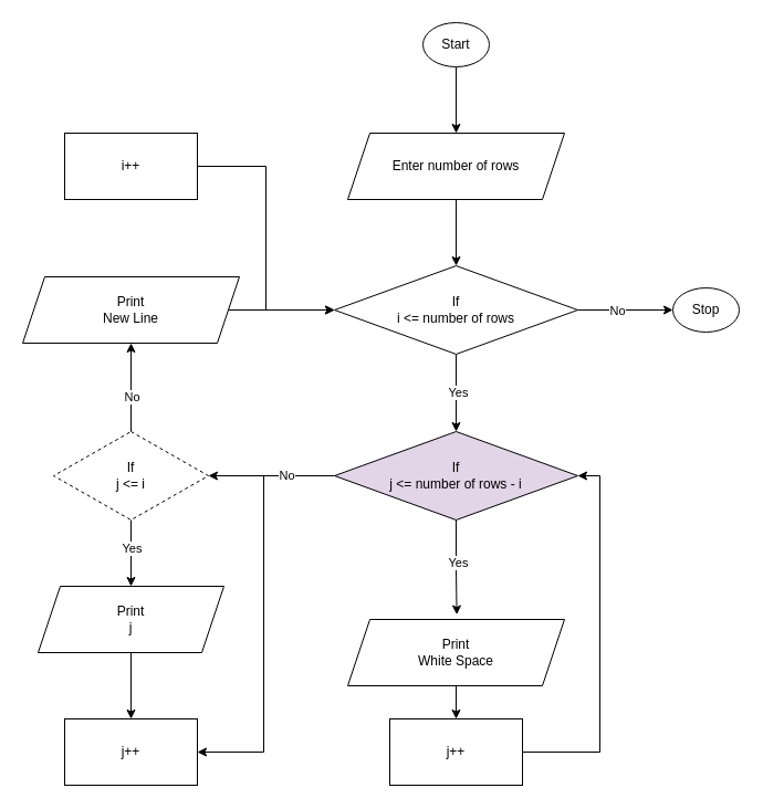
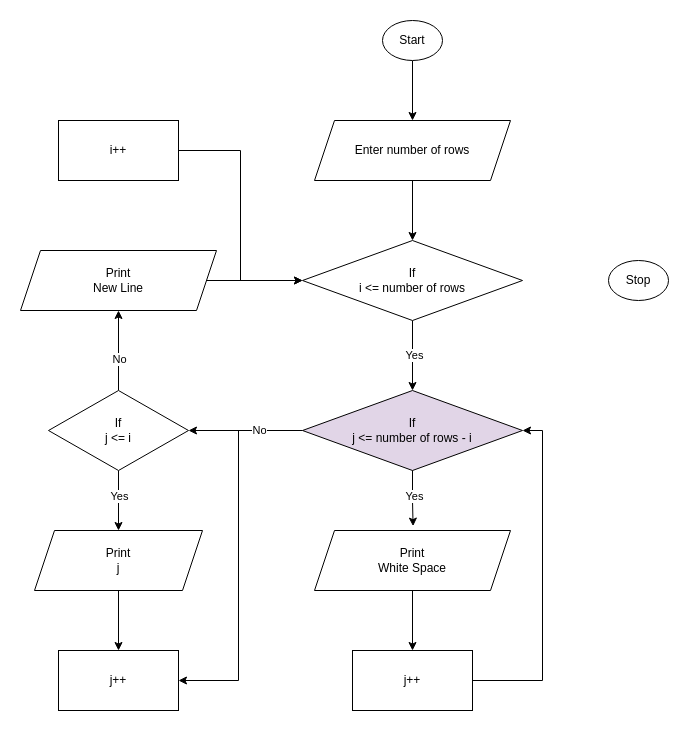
  <mxCell id="0" />
  <mxCell id="1" parent="0" />
  <mxCell id="2" style="edgeStyle=orthogonalEdgeStyle;rounded=0;orthogonalLoop=1;jettySize=auto;html=1;entryX=0.5;entryY=0;entryDx=0;entryDy=0;" edge="1" parent="1" source="3" target="5"><mxGeometry relative="1" as="geometry" /></mxCell>
  <mxCell id="3" value="Start" style="ellipse;whiteSpace=wrap;html=1;" vertex="1" parent="1"><mxGeometry x="382" y="20" width="60" height="40" as="geometry" /></mxCell>
  <mxCell id="4" style="edgeStyle=orthogonalEdgeStyle;rounded=0;orthogonalLoop=1;jettySize=auto;html=1;entryX=0.5;entryY=0;entryDx=0;entryDy=0;" edge="1" parent="1" source="5" target="10"><mxGeometry relative="1" as="geometry" /></mxCell>
  <mxCell id="5" value="Enter number of rows" style="shape=parallelogram;perimeter=parallelogramPerimeter;whiteSpace=wrap;html=1;fixedSize=1;" vertex="1" parent="1"><mxGeometry x="314" y="120" width="196" height="60" as="geometry" /></mxCell>
  <mxCell id="6" style="edgeStyle=orthogonalEdgeStyle;rounded=0;orthogonalLoop=1;jettySize=auto;html=1;entryX=0.5;entryY=0;entryDx=0;entryDy=0;" edge="1" parent="1" source="10" target="13"><mxGeometry relative="1" as="geometry" /></mxCell>
  <mxCell id="7" value="Yes" style="edgeLabel;html=1;align=center;verticalAlign=middle;resizable=0;points=[];" vertex="1" connectable="0" parent="6"><mxGeometry x="-0.032" y="1" relative="1" as="geometry"><mxPoint as="offset" /></mxGeometry></mxCell>
- <mxCell id="8" style="edgeStyle=orthogonalEdgeStyle;rounded=0;orthogonalLoop=1;jettySize=auto;html=1;entryX=0;entryY=0.5;entryDx=0;entryDy=0;" edge="1" parent="1" source="10" target="33"><mxGeometry relative="1" as="geometry" /></mxCell>
- <mxCell id="9" value="No" style="edgeLabel;html=1;align=center;verticalAlign=middle;resizable=0;points=[];" vertex="1" connectable="0" parent="8"><mxGeometry x="-0.188" relative="1" as="geometry"><mxPoint as="offset" /></mxGeometry></mxCell>
  <mxCell id="10" value="If&lt;br&gt;i &amp;lt;= number of rows" style="rhombus;whiteSpace=wrap;html=1;" vertex="1" parent="1"><mxGeometry x="302" y="240" width="220" height="80" as="geometry" /></mxCell>
  <mxCell id="11" style="edgeStyle=orthogonalEdgeStyle;rounded=0;orthogonalLoop=1;jettySize=auto;html=1;entryX=1;entryY=0.5;entryDx=0;entryDy=0;" edge="1" parent="1" source="13" target="24"><mxGeometry relative="1" as="geometry" /></mxCell>
  <mxCell id="12" value="No" style="edgeLabel;html=1;align=center;verticalAlign=middle;resizable=0;points=[];" vertex="1" connectable="0" parent="11"><mxGeometry x="-0.231" y="-1" relative="1" as="geometry"><mxPoint as="offset" /></mxGeometry></mxCell>
  <mxCell id="13" value="If&lt;br&gt;j &amp;lt;= number of rows - i" style="rhombus;whiteSpace=wrap;html=1;fillColor=#e1d5e7;" vertex="1" parent="1"><mxGeometry x="302" y="390" width="220" height="80" as="geometry" /></mxCell>
  <mxCell id="14" style="edgeStyle=orthogonalEdgeStyle;rounded=0;orthogonalLoop=1;jettySize=auto;html=1;entryX=0.5;entryY=0;entryDx=0;entryDy=0;" edge="1" parent="1" source="15" target="19"><mxGeometry relative="1" as="geometry" /></mxCell>
- <mxCell id="15" value="Print&lt;br&gt;White Space" style="shape=parallelogram;perimeter=parallelogramPerimeter;whiteSpace=wrap;html=1;fixedSize=1;" vertex="1" parent="1"><mxGeometry x="314" y="560" width="196" height="60" as="geometry" /></mxCell>
+ <mxCell id="15" value="Print&lt;br&gt;White Space" style="shape=parallelogram;perimeter=parallelogramPerimeter;whiteSpace=wrap;html=1;fixedSize=1;" vertex="1" parent="1"><mxGeometry x="314" y="530" width="196" height="60" as="geometry" /></mxCell>
  <mxCell id="16" style="edgeStyle=orthogonalEdgeStyle;rounded=0;orthogonalLoop=1;jettySize=auto;html=1;entryX=0.503;entryY=-0.073;entryDx=0;entryDy=0;entryPerimeter=0;" edge="1" parent="1" source="13" target="15"><mxGeometry relative="1" as="geometry" /></mxCell>
  <mxCell id="17" value="Yes" style="edgeLabel;html=1;align=center;verticalAlign=middle;resizable=0;points=[];" vertex="1" connectable="0" parent="16"><mxGeometry x="-0.126" y="1" relative="1" as="geometry"><mxPoint as="offset" /></mxGeometry></mxCell>
  <mxCell id="18" style="edgeStyle=orthogonalEdgeStyle;rounded=0;orthogonalLoop=1;jettySize=auto;html=1;entryX=1;entryY=0.5;entryDx=0;entryDy=0;" edge="1" parent="1" source="19" target="13"><mxGeometry relative="1" as="geometry"><Array as="points"><mxPoint x="542" y="680" /><mxPoint x="542" y="430" /></Array></mxGeometry></mxCell>
  <mxCell id="19" value="j++" style="rounded=0;whiteSpace=wrap;html=1;" vertex="1" parent="1"><mxGeometry x="352" y="650" width="120" height="60" as="geometry" /></mxCell>
  <mxCell id="20" style="edgeStyle=orthogonalEdgeStyle;rounded=0;orthogonalLoop=1;jettySize=auto;html=1;entryX=0.5;entryY=1;entryDx=0;entryDy=0;" edge="1" parent="1" source="24" target="30"><mxGeometry relative="1" as="geometry" /></mxCell>
  <mxCell id="21" value="No" style="edgeLabel;html=1;align=center;verticalAlign=middle;resizable=0;points=[];" vertex="1" connectable="0" parent="20"><mxGeometry x="-0.204" relative="1" as="geometry"><mxPoint as="offset" /></mxGeometry></mxCell>
  <mxCell id="22" style="edgeStyle=orthogonalEdgeStyle;rounded=0;orthogonalLoop=1;jettySize=auto;html=1;entryX=0.5;entryY=0;entryDx=0;entryDy=0;" edge="1" parent="1" source="24" target="28"><mxGeometry relative="1" as="geometry" /></mxCell>
  <mxCell id="23" value="Yes" style="edgeLabel;html=1;align=center;verticalAlign=middle;resizable=0;points=[];" vertex="1" connectable="0" parent="22"><mxGeometry x="-0.173" relative="1" as="geometry"><mxPoint as="offset" /></mxGeometry></mxCell>
- <mxCell id="24" value="If&lt;br&gt;j &amp;lt;= i" style="rhombus;whiteSpace=wrap;html=1;dashed=1;" vertex="1" parent="1"><mxGeometry x="48" y="390" width="140" height="80" as="geometry" /></mxCell>
+ <mxCell id="24" value="If&lt;br&gt;j &amp;lt;= i" style="rhombus;whiteSpace=wrap;html=1;" vertex="1" parent="1"><mxGeometry x="48" y="390" width="140" height="80" as="geometry" /></mxCell>
  <mxCell id="25" value="" style="endArrow=classic;html=1;rounded=0;entryX=1;entryY=0.5;entryDx=0;entryDy=0;" edge="1" parent="1" target="26"><mxGeometry width="50" height="50" relative="1" as="geometry"><mxPoint x="238" y="430" as="sourcePoint" /><mxPoint x="292" y="730" as="targetPoint" /><Array as="points"><mxPoint x="238" y="680" /></Array></mxGeometry></mxCell>
  <mxCell id="26" value="j++" style="rounded=0;whiteSpace=wrap;html=1;" vertex="1" parent="1"><mxGeometry x="58" y="650" width="120" height="60" as="geometry" /></mxCell>
  <mxCell id="27" style="edgeStyle=orthogonalEdgeStyle;rounded=0;orthogonalLoop=1;jettySize=auto;html=1;entryX=0.5;entryY=0;entryDx=0;entryDy=0;" edge="1" parent="1" source="28" target="26"><mxGeometry relative="1" as="geometry" /></mxCell>
  <mxCell id="28" value="Print&lt;br&gt;j" style="shape=parallelogram;perimeter=parallelogramPerimeter;whiteSpace=wrap;html=1;fixedSize=1;" vertex="1" parent="1"><mxGeometry x="34" y="530" width="168" height="60" as="geometry" /></mxCell>
  <mxCell id="29" style="edgeStyle=orthogonalEdgeStyle;rounded=0;orthogonalLoop=1;jettySize=auto;html=1;" edge="1" parent="1" source="30" target="10"><mxGeometry relative="1" as="geometry" /></mxCell>
  <mxCell id="30" value="Print&lt;br&gt;New Line" style="shape=parallelogram;perimeter=parallelogramPerimeter;whiteSpace=wrap;html=1;fixedSize=1;" vertex="1" parent="1"><mxGeometry x="20" y="250" width="196" height="60" as="geometry" /></mxCell>
  <mxCell id="31" style="edgeStyle=orthogonalEdgeStyle;rounded=0;orthogonalLoop=1;jettySize=auto;html=1;entryX=0;entryY=0.5;entryDx=0;entryDy=0;" edge="1" parent="1" source="32" target="10"><mxGeometry relative="1" as="geometry" /></mxCell>
  <mxCell id="32" value="i++" style="rounded=0;whiteSpace=wrap;html=1;" vertex="1" parent="1"><mxGeometry x="58" y="120" width="120" height="60" as="geometry" /></mxCell>
  <mxCell id="33" value="Stop" style="ellipse;whiteSpace=wrap;html=1;" vertex="1" parent="1"><mxGeometry x="608" y="260" width="60" height="40" as="geometry" /></mxCell>
